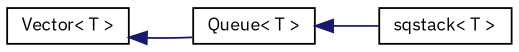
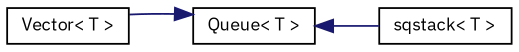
  digraph {
    fontname="IBM Plex Sans"
    rankdir=LR
    node [color=black fillcolor=white fontname="IBM Plex Sans" fontsize=10 shape=record style=filled]
    edge [color=midnightblue dir=back fontname="IBM Plex Sans" fontsize=10 labelfontname=Helvetica labelfontsize=10 style=solid]
    n1 [height=0.2 label="Vector\< T \>" width=0.4]
    n2 [height=0.2 label="Queue\< T \>" width=0.4]
    n3 [height=0.2 label="sqstack\< T \>" width=0.4]
-   n1 -> n2
+   n2 -> n1
    n2 -> n3
  }
